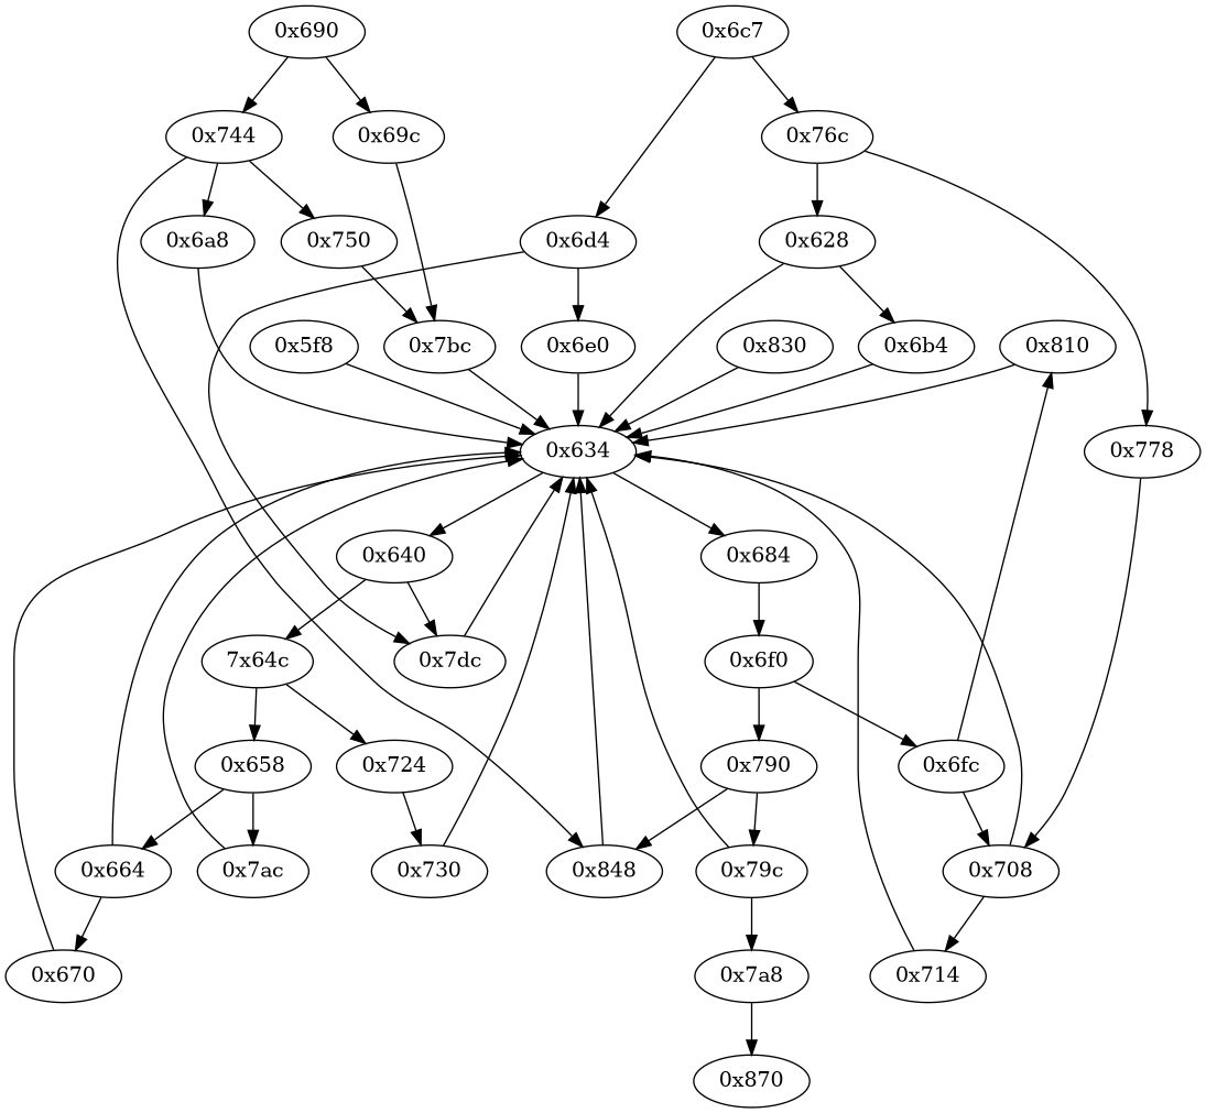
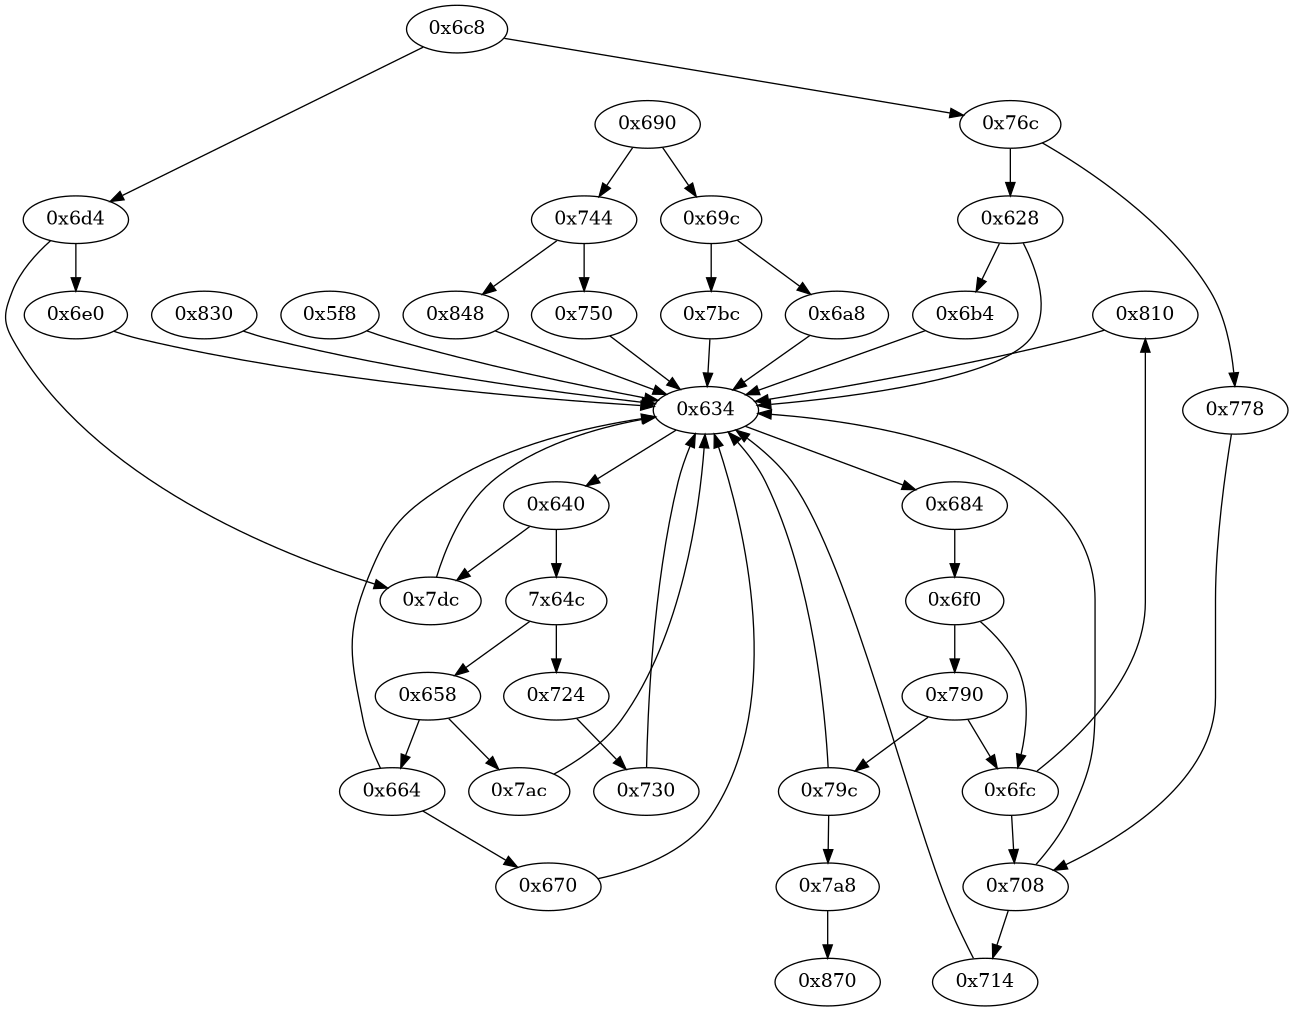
  strict digraph {
    node [opcode="[u'ldr', u'cmp', u'b']"]
    "0x810" [opcode="[u'ldr', u'ldrb', u'str', u'ldr', u'b']"]
    "0x6fc"
    "0x708"
    "0x634"
    "0x714" [opcode="[u'ldr', u'str', u'ldr', u'b']"]
    "0x684"
    "0x640"
    "0x6f0"
    "0x690"
    "0x69c"
    "0x744"
    "0x790"
    "0x7bc" [opcode="[u'str', u'str', u'ldr', u'ldr', u'ldr', u'cmp', u'mov', u'b']"]
    "0x6a8"
    "0x848" [opcode="[u'ldr', u'ldr', u'smull', u'asr', u'add', u'add', u'sub', u'str', u'ldr', u'b']"]
    "0x750"
    "0x79c"
    "0x730" [opcode="[u'ldr', u'cmp', u'mov', u'mov', u'b']"]
    "0x724"
    n20 [label="7x64c"]
    "0x7dc" [opcode="[u'ldr', u'ldr', u'add', u'add', u'str', u'ldr', u'ldr', u'smull', u'asr', u'add', u'str', u'ldr', u'b']"]
    "0x6e0" [opcode="[u'ldr', u'cmp', u'ldr', u'b']"]
    "0x7a8" [opcode="[u'b']"]
    "0x870" [opcode="[u'mov', u'sub', u'pop']"]
-   "0x6c8" [label="0x6c7"]
+   "0x6c8"
    "0x76c"
    "0x6d4"
    "0x658"
    "0x778" [opcode="[u'ldrb', u'ldr', u'ldr', u'cmp', u'mov', u'b']"]
    "0x628" [opcode="[u'ldr', u'cmp', u'ldr']"]
    "0x7ac" [opcode="[u'ldr', u'ldr', u'mov', u'b']"]
    "0x664"
    "0x6b4" [opcode="[u'ldr', u'ldr', u'str', u'ldr', u'b']"]
    "0x670" [opcode="[u'ldr', u'mov', u'bl', u'ldr', u'b']"]
    "0x830" [opcode="[u'cmp', u'mov', u'mov', u'strb', u'ldr', u'b']"]
    "0x5f8" [opcode="[u'push', u'add', u'sub', u'mov', u'add', u'ldr', u'str', u'ldr', u'ldr', u'ldr', u'add', u'b']"]
    "0x810" -> "0x634"
    "0x6fc" -> "0x810"
    "0x6fc" -> "0x708"
    "0x708" -> "0x634"
    "0x708" -> "0x714"
    "0x634" -> "0x684"
    "0x634" -> "0x640"
    "0x714" -> "0x634"
    "0x684" -> "0x6f0"
    "0x640" -> n20
    "0x640" -> "0x7dc"
    "0x6f0" -> "0x6fc"
    "0x6f0" -> "0x790"
    "0x690" -> "0x69c"
    "0x690" -> "0x744"
    "0x69c" -> "0x7bc"
-   "0x744" -> "0x6a8"
+   "0x69c" -> "0x6a8"
    "0x744" -> "0x848"
    "0x744" -> "0x750"
-   "0x790" -> "0x848"
+   "0x790" -> "0x6fc"
    "0x790" -> "0x79c"
    "0x7bc" -> "0x634"
    "0x6a8" -> "0x634"
    "0x848" -> "0x634"
-   "0x750" -> "0x7bc"
+   "0x750" -> "0x634"
    "0x79c" -> "0x634"
    "0x79c" -> "0x7a8"
    "0x730" -> "0x634"
    "0x724" -> "0x730"
    n20 -> "0x724"
    n20 -> "0x658"
    "0x7dc" -> "0x634"
    "0x6e0" -> "0x634"
    "0x7a8" -> "0x870"
    "0x6c8" -> "0x76c"
    "0x6c8" -> "0x6d4"
    "0x76c" -> "0x778"
    "0x76c" -> "0x628"
    "0x6d4" -> "0x7dc"
    "0x6d4" -> "0x6e0"
    "0x658" -> "0x7ac"
    "0x658" -> "0x664"
    "0x778" -> "0x708"
    "0x628" -> "0x634"
    "0x628" -> "0x6b4"
    "0x7ac" -> "0x634"
    "0x664" -> "0x634"
    "0x664" -> "0x670"
    "0x6b4" -> "0x634"
    "0x670" -> "0x634"
    "0x830" -> "0x634"
    "0x5f8" -> "0x634"
  }
